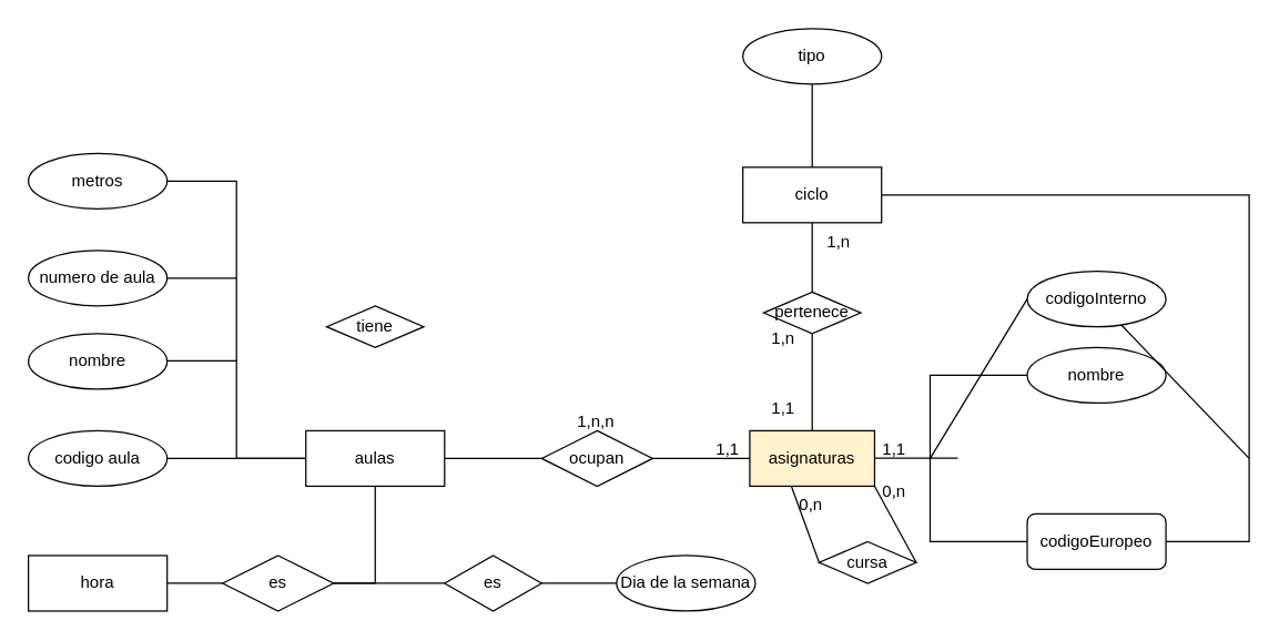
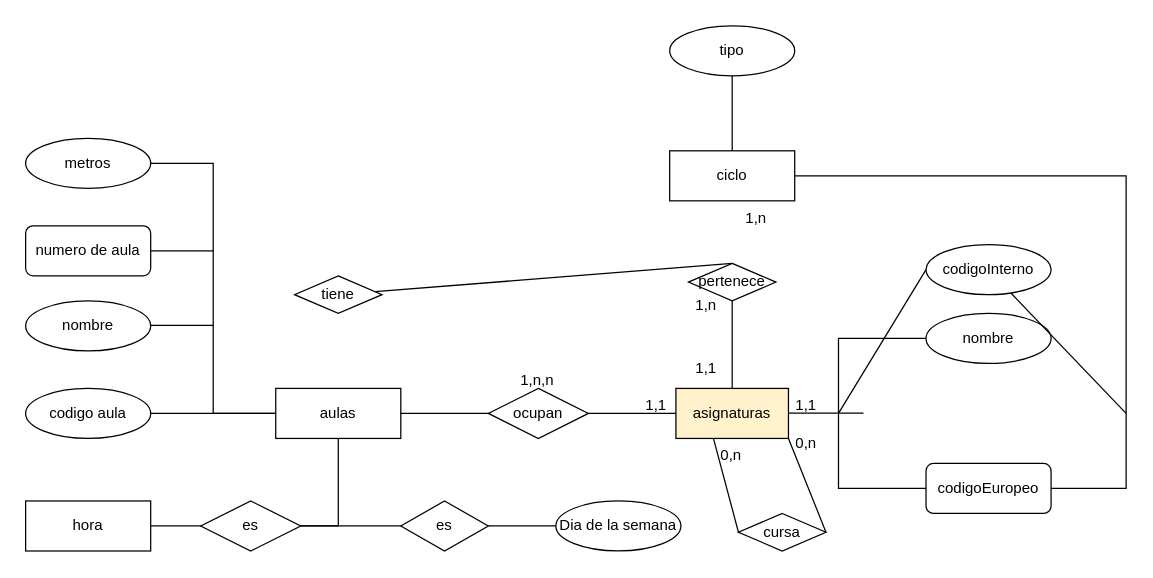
  <mxCell id="0" />
  <mxCell id="1" parent="0" />
  <mxCell id="2" value="aulas" style="whiteSpace=wrap;html=1;align=center;" parent="1" vertex="1"><mxGeometry x="220" y="310" width="100" height="40" as="geometry" /></mxCell>
  <mxCell id="3" value="hora" style="whiteSpace=wrap;html=1;align=center;" parent="1" vertex="1"><mxGeometry x="20" y="400" width="100" height="40" as="geometry" /></mxCell>
  <mxCell id="4" value="es" style="shape=rhombus;perimeter=rhombusPerimeter;whiteSpace=wrap;html=1;align=center;" parent="1" vertex="1"><mxGeometry x="160" y="400" width="80" height="40" as="geometry" /></mxCell>
  <mxCell id="5" value="" style="endArrow=none;html=1;rounded=0;entryX=0.5;entryY=1;entryDx=0;entryDy=0;exitX=1;exitY=0.5;exitDx=0;exitDy=0;" parent="1" source="4" target="2" edge="1"><mxGeometry relative="1" as="geometry"><mxPoint x="140" y="640" as="sourcePoint" /><mxPoint x="300" y="640" as="targetPoint" /><Array as="points"><mxPoint x="270" y="420" /></Array></mxGeometry></mxCell>
  <mxCell id="6" value="" style="endArrow=none;html=1;rounded=0;exitX=1;exitY=0.5;exitDx=0;exitDy=0;entryX=0;entryY=0.5;entryDx=0;entryDy=0;" parent="1" source="3" target="4" edge="1"><mxGeometry relative="1" as="geometry"><mxPoint x="140" y="640" as="sourcePoint" /><mxPoint x="300" y="640" as="targetPoint" /></mxGeometry></mxCell>
  <mxCell id="7" value="tiene" style="shape=rhombus;perimeter=rhombusPerimeter;whiteSpace=wrap;html=1;align=center;" parent="1" vertex="1"><mxGeometry x="235" y="220" width="70" height="30" as="geometry" /></mxCell>
  <mxCell id="8" value="" style="endArrow=none;html=1;rounded=0;exitX=1;exitY=0.5;exitDx=0;exitDy=0;" parent="1" source="2" target="10" edge="1"><mxGeometry relative="1" as="geometry"><mxPoint x="510" y="310" as="sourcePoint" /><mxPoint x="670" y="310" as="targetPoint" /></mxGeometry></mxCell>
  <mxCell id="9" value="ocupan" style="shape=rhombus;perimeter=rhombusPerimeter;whiteSpace=wrap;html=1;align=center;" parent="1" vertex="1"><mxGeometry x="390" y="310" width="80" height="40" as="geometry" /></mxCell>
  <mxCell id="10" value="asignaturas" style="whiteSpace=wrap;html=1;align=center;fillColor=#fff2cc;" parent="1" vertex="1"><mxGeometry x="540" y="310" width="90" height="40" as="geometry" /></mxCell>
  <mxCell id="11" value="nombre" style="ellipse;whiteSpace=wrap;html=1;align=center;" parent="1" vertex="1"><mxGeometry x="740" y="250" width="100" height="40" as="geometry" /></mxCell>
  <mxCell id="12" value="codigoInterno" style="ellipse;whiteSpace=wrap;html=1;align=center;" parent="1" vertex="1"><mxGeometry x="740" y="195" width="100" height="40" as="geometry" /></mxCell>
  <mxCell id="13" value="codigoEuropeo" style="whiteSpace=wrap;html=1;align=center;rounded=1;" parent="1" vertex="1"><mxGeometry x="740" y="370" width="100" height="40" as="geometry" /></mxCell>
  <mxCell id="14" value="es" style="shape=rhombus;perimeter=rhombusPerimeter;whiteSpace=wrap;html=1;align=center;" parent="1" vertex="1"><mxGeometry x="320" y="400" width="70" height="40" as="geometry" /></mxCell>
  <mxCell id="15" value="" style="endArrow=none;html=1;rounded=0;exitX=1;exitY=0.5;exitDx=0;exitDy=0;entryX=0;entryY=0.5;entryDx=0;entryDy=0;" parent="1" source="4" target="14" edge="1"><mxGeometry relative="1" as="geometry"><mxPoint x="10" y="310" as="sourcePoint" /><mxPoint x="170" y="310" as="targetPoint" /></mxGeometry></mxCell>
  <mxCell id="16" value="Dia de la semana" style="ellipse;whiteSpace=wrap;html=1;align=center;" parent="1" vertex="1"><mxGeometry x="444" y="400" width="100" height="40" as="geometry" /></mxCell>
  <mxCell id="17" value="" style="endArrow=none;html=1;rounded=0;exitX=1;exitY=0.5;exitDx=0;exitDy=0;entryX=0;entryY=0.5;entryDx=0;entryDy=0;" parent="1" source="14" target="16" edge="1"><mxGeometry relative="1" as="geometry"><mxPoint x="390" y="310" as="sourcePoint" /><mxPoint x="550" y="310" as="targetPoint" /></mxGeometry></mxCell>
  <mxCell id="18" value="ciclo" style="whiteSpace=wrap;html=1;align=center;" parent="1" vertex="1"><mxGeometry x="535" y="120" width="100" height="40" as="geometry" /></mxCell>
  <mxCell id="19" value="" style="endArrow=none;html=1;rounded=0;entryX=0;entryY=0.5;entryDx=0;entryDy=0;exitX=1;exitY=0.5;exitDx=0;exitDy=0;" parent="1" target="11" edge="1"><mxGeometry relative="1" as="geometry"><mxPoint x="670" y="330" as="sourcePoint" /><mxPoint x="590" y="310" as="targetPoint" /><Array as="points"><mxPoint x="670" y="270" /></Array></mxGeometry></mxCell>
  <mxCell id="20" value="" style="endArrow=none;html=1;rounded=0;entryX=0;entryY=0.5;entryDx=0;entryDy=0;" parent="1" target="12" edge="1"><mxGeometry relative="1" as="geometry"><mxPoint x="670" y="330" as="sourcePoint" /><mxPoint x="750" y="260" as="targetPoint" /></mxGeometry></mxCell>
  <mxCell id="21" value="" style="endArrow=none;html=1;rounded=0;entryX=0;entryY=0.5;entryDx=0;entryDy=0;" parent="1" target="13" edge="1"><mxGeometry relative="1" as="geometry"><mxPoint x="670" y="330" as="sourcePoint" /><mxPoint x="760" y="270" as="targetPoint" /><Array as="points"><mxPoint x="670" y="390" /></Array></mxGeometry></mxCell>
- <mxCell id="22" value="" style="endArrow=none;html=1;rounded=0;entryX=0.5;entryY=1;entryDx=0;entryDy=0;exitX=0.5;exitY=0;exitDx=0;exitDy=0;" parent="1" source="27" target="18" edge="1"><mxGeometry relative="1" as="geometry"><mxPoint x="390" y="310" as="sourcePoint" /><mxPoint x="550" y="310" as="targetPoint" /></mxGeometry></mxCell>
+ <mxCell id="22" value="" style="endArrow=none;html=1;rounded=0;exitX=0.5;exitY=0;exitDx=0;exitDy=0;" parent="1" source="27" target="7" edge="1"><mxGeometry relative="1" as="geometry"><mxPoint x="390" y="310" as="sourcePoint" /><mxPoint x="550" y="310" as="targetPoint" /></mxGeometry></mxCell>
  <mxCell id="23" value="" style="endArrow=none;html=1;rounded=0;exitX=1;exitY=0.5;exitDx=0;exitDy=0;entryX=1;entryY=0.5;entryDx=0;entryDy=0;" parent="1" source="13" target="18" edge="1"><mxGeometry relative="1" as="geometry"><mxPoint x="480" y="310" as="sourcePoint" /><mxPoint x="640" y="310" as="targetPoint" /><Array as="points"><mxPoint x="900" y="390" /><mxPoint x="900" y="140" /></Array></mxGeometry></mxCell>
  <mxCell id="24" value="" style="endArrow=none;html=1;rounded=0;" parent="1" source="12" edge="1"><mxGeometry relative="1" as="geometry"><mxPoint x="520" y="200" as="sourcePoint" /><mxPoint x="900" y="330" as="targetPoint" /></mxGeometry></mxCell>
  <mxCell id="25" value="" style="endArrow=none;html=1;rounded=0;exitX=0.5;exitY=0;exitDx=0;exitDy=0;" parent="1" source="18" edge="1"><mxGeometry relative="1" as="geometry"><mxPoint x="570" y="180" as="sourcePoint" /><mxPoint x="585" y="50" as="targetPoint" /></mxGeometry></mxCell>
  <mxCell id="26" value="" style="endArrow=none;html=1;rounded=0;entryX=0.5;entryY=1;entryDx=0;entryDy=0;exitX=0.5;exitY=0;exitDx=0;exitDy=0;" parent="1" source="10" target="27" edge="1"><mxGeometry relative="1" as="geometry"><mxPoint x="585" y="310" as="sourcePoint" /><mxPoint x="585" y="160" as="targetPoint" /></mxGeometry></mxCell>
  <mxCell id="27" value="pertenece" style="shape=rhombus;perimeter=rhombusPerimeter;whiteSpace=wrap;html=1;align=center;" parent="1" vertex="1"><mxGeometry x="550" width="70" height="30" as="geometry" y="210" /></mxCell>
  <mxCell id="28" value="tipo" style="ellipse;whiteSpace=wrap;html=1;align=center;" parent="1" vertex="1"><mxGeometry x="535" y="20" width="100" height="40" as="geometry" /></mxCell>
  <mxCell id="29" value="codigo aula" style="ellipse;whiteSpace=wrap;html=1;align=center;" parent="1" vertex="1"><mxGeometry x="20" y="310" width="100" height="40" as="geometry" /></mxCell>
  <mxCell id="30" value="" style="endArrow=none;html=1;rounded=0;exitX=1;exitY=0.5;exitDx=0;exitDy=0;entryX=0;entryY=0.5;entryDx=0;entryDy=0;" parent="1" source="29" target="2" edge="1"><mxGeometry relative="1" as="geometry"><mxPoint x="110" y="140" as="sourcePoint" /><mxPoint x="270" y="140" as="targetPoint" /></mxGeometry></mxCell>
  <mxCell id="31" value="nombre" style="ellipse;whiteSpace=wrap;html=1;align=center;" parent="1" vertex="1"><mxGeometry x="20" y="240" width="100" height="40" as="geometry" /></mxCell>
- <mxCell id="32" value="numero de aula" style="ellipse;whiteSpace=wrap;html=1;align=center;" parent="1" vertex="1"><mxGeometry x="20" y="180" width="100" height="40" as="geometry" /></mxCell>
+ <mxCell id="32" value="numero de aula" style="whiteSpace=wrap;html=1;align=center;rounded=1;" parent="1" vertex="1"><mxGeometry x="20" y="180" width="100" height="40" as="geometry" /></mxCell>
  <mxCell id="33" value="metros" style="ellipse;whiteSpace=wrap;html=1;align=center;" parent="1" vertex="1"><mxGeometry x="20" y="110" width="100" height="40" as="geometry" /></mxCell>
  <mxCell id="34" value="" style="endArrow=none;html=1;rounded=0;exitX=1;exitY=0.5;exitDx=0;exitDy=0;" parent="1" source="33" edge="1"><mxGeometry relative="1" as="geometry"><mxPoint x="110" y="140" as="sourcePoint" /><mxPoint x="220" y="330" as="targetPoint" /><Array as="points"><mxPoint x="170" y="130" /><mxPoint x="170" y="330" /></Array></mxGeometry></mxCell>
  <mxCell id="35" value="" style="endArrow=none;html=1;rounded=0;exitX=1;exitY=0.5;exitDx=0;exitDy=0;" parent="1" source="32" edge="1"><mxGeometry relative="1" as="geometry"><mxPoint x="-80" y="140" as="sourcePoint" /><mxPoint x="170" y="200" as="targetPoint" /></mxGeometry></mxCell>
  <mxCell id="36" value="" style="endArrow=none;html=1;rounded=0;exitX=1;exitY=0.5;exitDx=0;exitDy=0;" parent="1" edge="1"><mxGeometry relative="1" as="geometry"><mxPoint x="120" y="259.58" as="sourcePoint" /><mxPoint x="170" y="259.58" as="targetPoint" /></mxGeometry></mxCell>
  <mxCell id="37" value="" style="endArrow=none;html=1;rounded=0;" edge="1" parent="1"><mxGeometry relative="1" as="geometry"><mxPoint x="630" y="329.71" as="sourcePoint" /><mxPoint x="690" y="329.71" as="targetPoint" /></mxGeometry></mxCell>
- <mxCell id="38" value="cursa" style="shape=rhombus;perimeter=rhombusPerimeter;whiteSpace=wrap;html=1;align=center;" vertex="1" parent="1"><mxGeometry x="590" y="390" width="70" height="30" as="geometry" /></mxCell>
+ <mxCell id="38" value="cursa" style="shape=rhombus;perimeter=rhombusPerimeter;whiteSpace=wrap;html=1;align=center;" vertex="1" parent="1"><mxGeometry x="590" y="410" width="70" height="30" as="geometry" /></mxCell>
  <mxCell id="39" value="" style="endArrow=none;html=1;rounded=0;entryX=1;entryY=0.5;entryDx=0;entryDy=0;exitX=1;exitY=1;exitDx=0;exitDy=0;" edge="1" parent="1" source="10" target="38"><mxGeometry relative="1" as="geometry"><mxPoint x="530" y="280" as="sourcePoint" /><mxPoint x="690" y="280" as="targetPoint" /></mxGeometry></mxCell>
  <mxCell id="40" value="" style="endArrow=none;html=1;rounded=0;entryX=0;entryY=0.5;entryDx=0;entryDy=0;" edge="1" parent="1" target="38"><mxGeometry relative="1" as="geometry"><mxPoint x="570" y="350" as="sourcePoint" /><mxPoint x="670" y="415" as="targetPoint" /></mxGeometry></mxCell>
  <mxCell id="41" value="1,1" style="text;strokeColor=none;fillColor=none;spacingLeft=4;spacingRight=4;overflow=hidden;rotatable=0;points=[[0,0.5],[1,0.5]];portConstraint=eastwest;fontSize=12;whiteSpace=wrap;html=1;" vertex="1" parent="1"><mxGeometry x="550" y="280" width="40" height="30" as="geometry" /></mxCell>
  <mxCell id="42" value="1,1" style="text;strokeColor=none;fillColor=none;spacingLeft=4;spacingRight=4;overflow=hidden;rotatable=0;points=[[0,0.5],[1,0.5]];portConstraint=eastwest;fontSize=12;whiteSpace=wrap;html=1;" vertex="1" parent="1"><mxGeometry x="630" y="310" width="40" height="30" as="geometry" /></mxCell>
  <mxCell id="43" value="1,1" style="text;strokeColor=none;fillColor=none;spacingLeft=4;spacingRight=4;overflow=hidden;rotatable=0;points=[[0,0.5],[1,0.5]];portConstraint=eastwest;fontSize=12;whiteSpace=wrap;html=1;" vertex="1" parent="1"><mxGeometry x="510" y="310" width="40" height="30" as="geometry" /></mxCell>
  <mxCell id="44" value="1,n,n" style="text;strokeColor=none;fillColor=none;spacingLeft=4;spacingRight=4;overflow=hidden;rotatable=0;points=[[0,0.5],[1,0.5]];portConstraint=eastwest;fontSize=12;whiteSpace=wrap;html=1;" vertex="1" parent="1"><mxGeometry x="410" y="290" width="40" height="40" as="geometry" /></mxCell>
  <mxCell id="45" value="0,n" style="text;strokeColor=none;fillColor=none;spacingLeft=4;spacingRight=4;overflow=hidden;rotatable=0;points=[[0,0.5],[1,0.5]];portConstraint=eastwest;fontSize=12;whiteSpace=wrap;html=1;" vertex="1" parent="1"><mxGeometry x="570" y="350" width="40" height="30" as="geometry" /></mxCell>
  <mxCell id="46" value="0,n" style="text;strokeColor=none;fillColor=none;spacingLeft=4;spacingRight=4;overflow=hidden;rotatable=0;points=[[0,0.5],[1,0.5]];portConstraint=eastwest;fontSize=12;whiteSpace=wrap;html=1;" vertex="1" parent="1"><mxGeometry x="630" y="340" width="40" height="30" as="geometry" /></mxCell>
  <mxCell id="47" value="1,n" style="text;strokeColor=none;fillColor=none;spacingLeft=4;spacingRight=4;overflow=hidden;rotatable=0;points=[[0,0.5],[1,0.5]];portConstraint=eastwest;fontSize=12;whiteSpace=wrap;html=1;" vertex="1" parent="1"><mxGeometry x="590" y="160" width="40" height="30" as="geometry" /></mxCell>
  <mxCell id="48" value="1,n" style="text;strokeColor=none;fillColor=none;spacingLeft=4;spacingRight=4;overflow=hidden;rotatable=0;points=[[0,0.5],[1,0.5]];portConstraint=eastwest;fontSize=12;whiteSpace=wrap;html=1;" vertex="1" parent="1"><mxGeometry x="550" y="230" width="40" height="30" as="geometry" /></mxCell>
